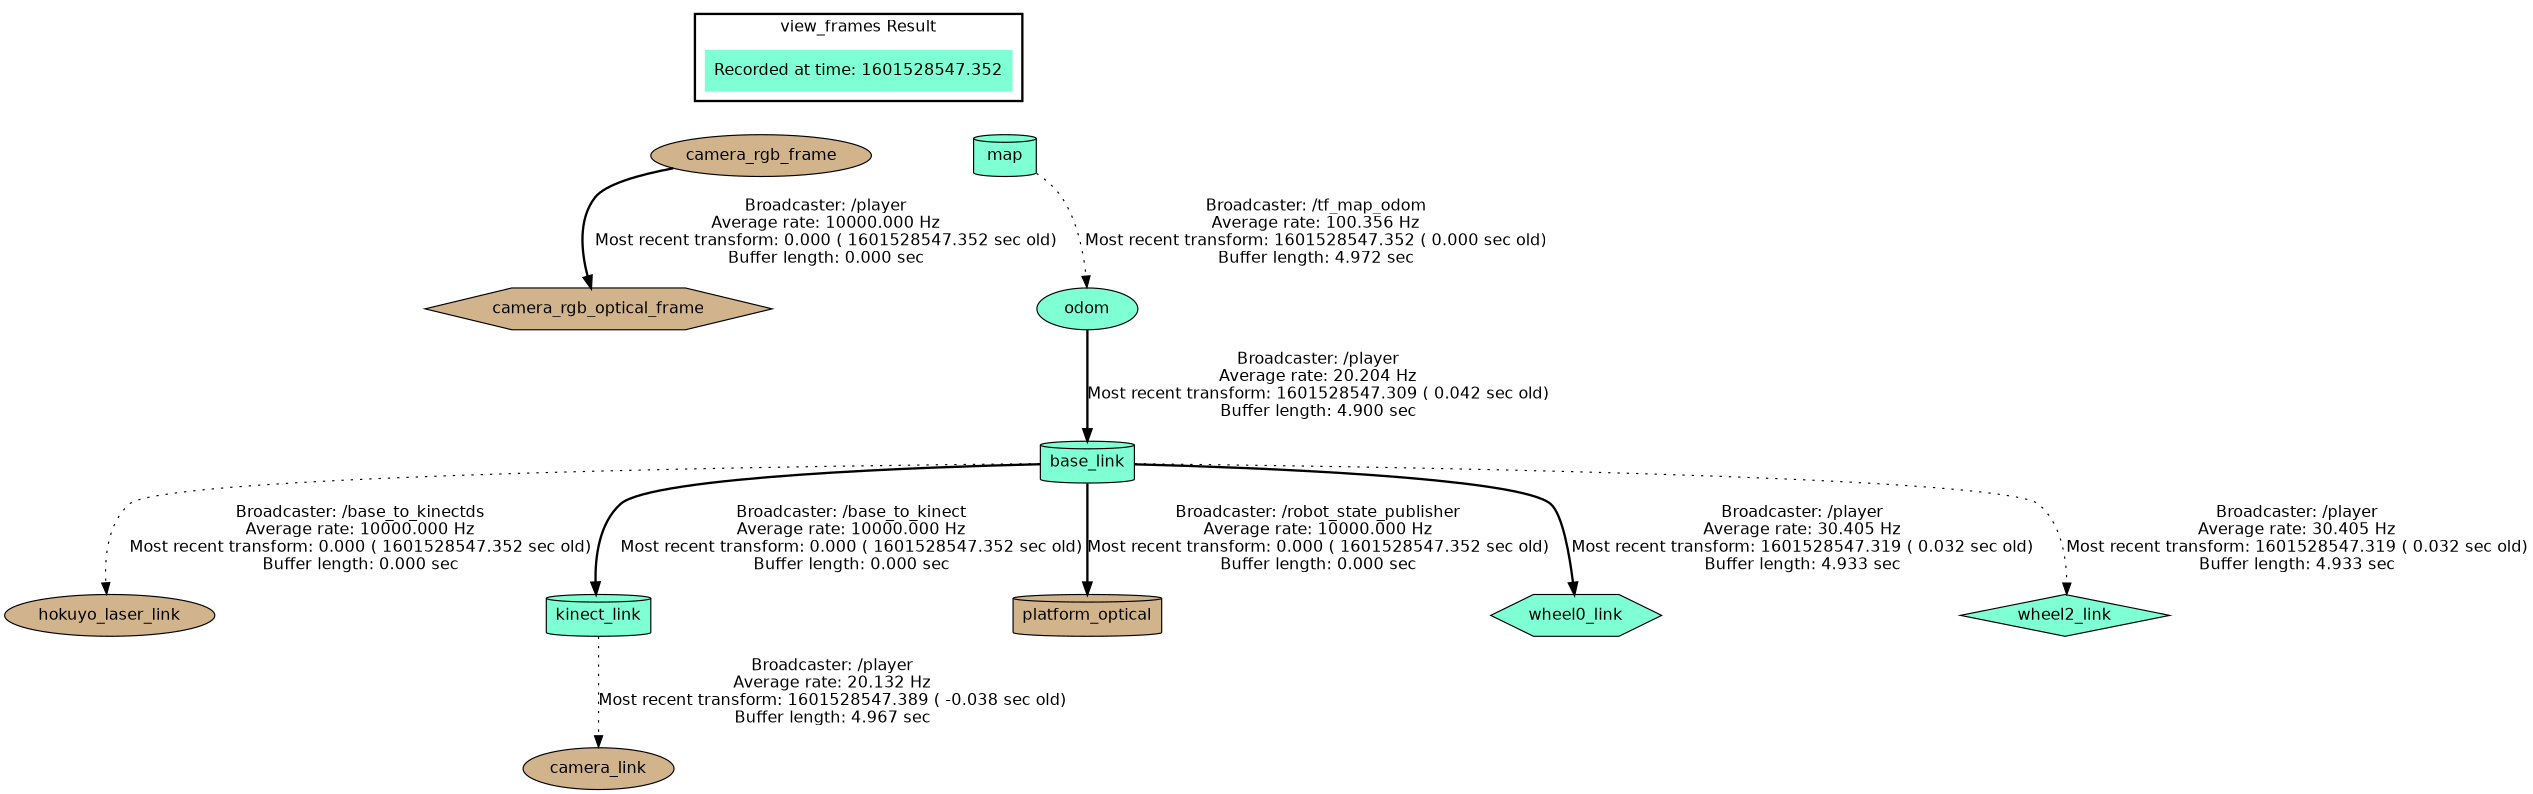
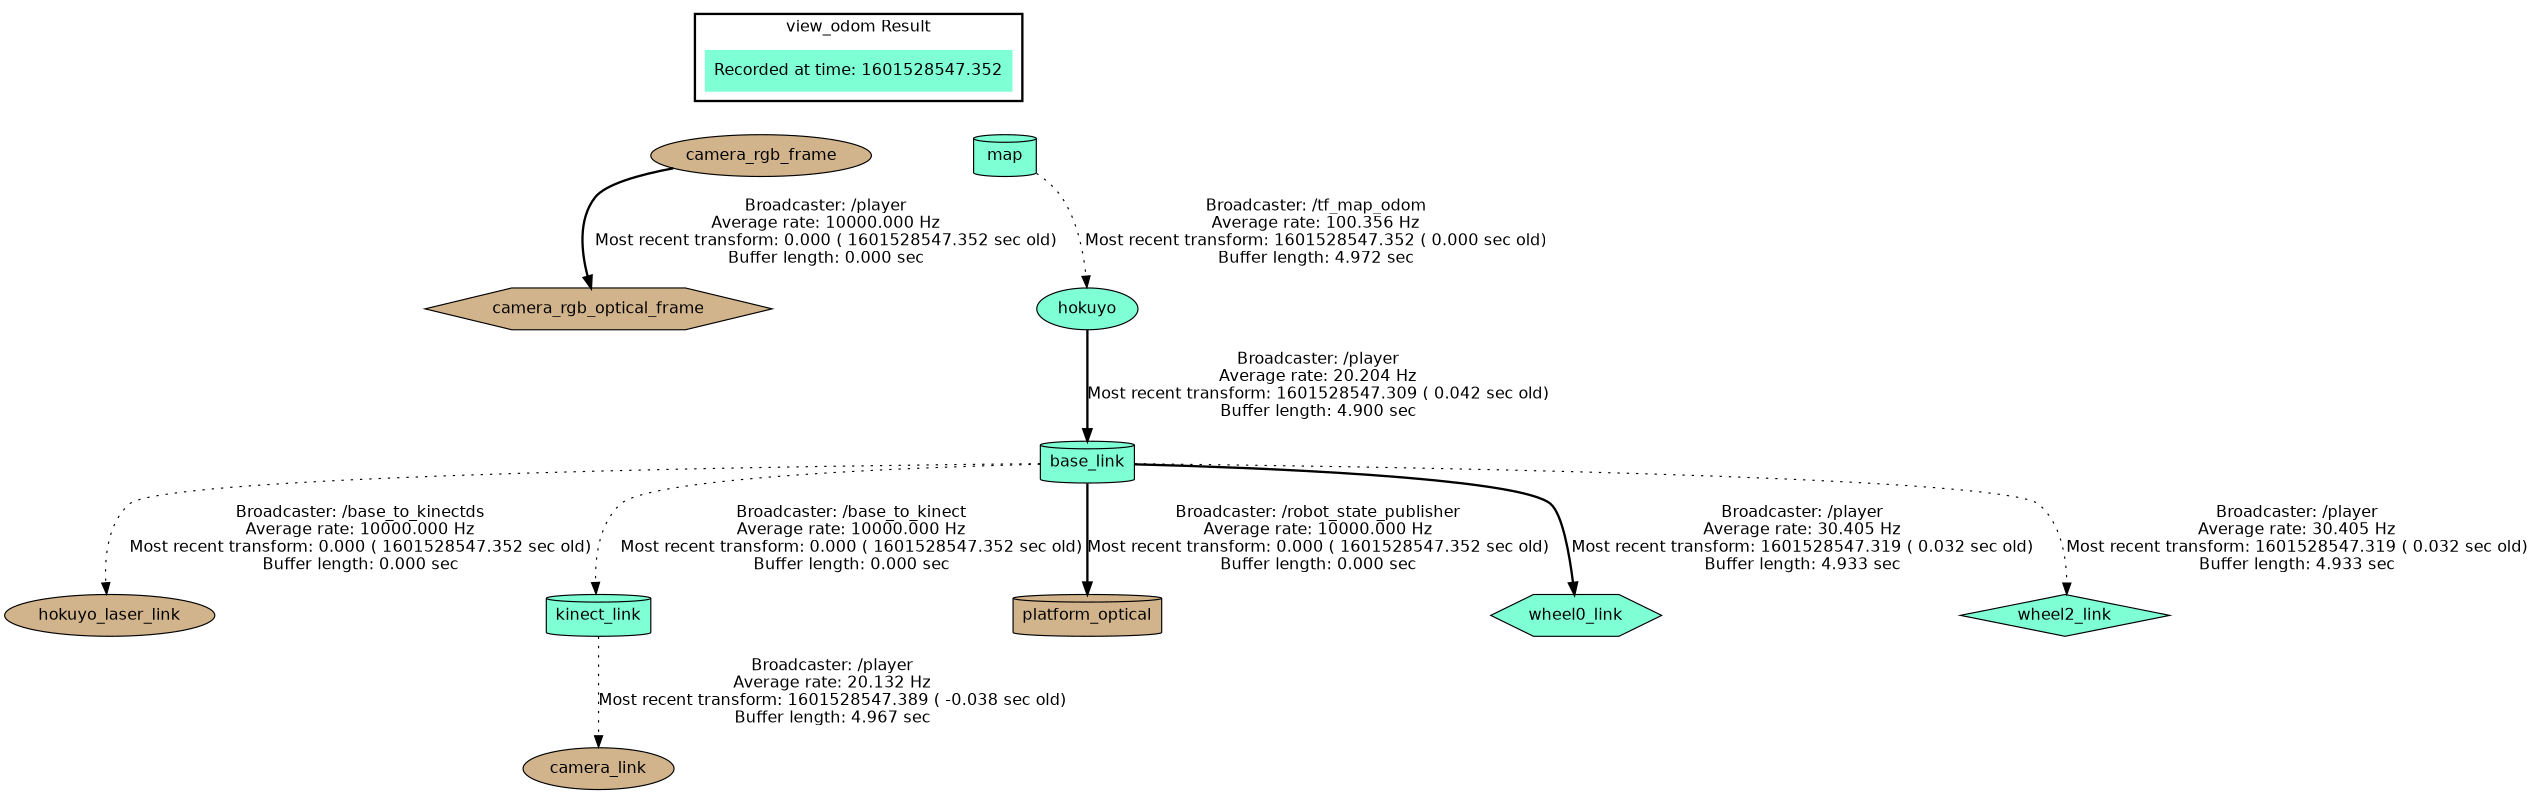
  digraph {
    fontname="DejaVu Sans"
    node [fillcolor=aquamarine fontname="DejaVu Sans" shape=ellipse style=filled]
    edge [fontname="DejaVu Sans" style=bold]
    "Recorded at time: 1601528547.352" [shape=plaintext]
    camera_rgb_frame [fillcolor=tan]
    map [shape=cylinder]
    hokuyo_laser_link [fillcolor=tan]
    base_link [shape=cylinder]
    kinect_link [shape=cylinder]
    n7 [fillcolor=tan label=platform_optical shape=cylinder]
    wheel0_link [shape=hexagon]
    wheel2_link [shape=diamond]
    camera_link [fillcolor=tan]
-   odom
+   odom [label=hokuyo]
    camera_rgb_optical_frame [fillcolor=tan shape=hexagon]
    subgraph cluster_1 {
      color=black
-     label="view_frames Result"
+     label="view_odom Result"
      style=bold
      "Recorded at time: 1601528547.352"
    }
    "Recorded at time: 1601528547.352" -> camera_rgb_frame [style=invis]
    "Recorded at time: 1601528547.352" -> map [style=invis]
    camera_rgb_frame -> camera_rgb_optical_frame [label="Broadcaster: /player\nAverage rate: 10000.000 Hz\nMost recent transform: 0.000 ( 1601528547.352 sec old)\nBuffer length: 0.000 sec\n"]
    map -> odom [label="Broadcaster: /tf_map_odom\nAverage rate: 100.356 Hz\nMost recent transform: 1601528547.352 ( 0.000 sec old)\nBuffer length: 4.972 sec\n" style=dotted]
    base_link -> hokuyo_laser_link [label="Broadcaster: /base_to_kinectds\nAverage rate: 10000.000 Hz\nMost recent transform: 0.000 ( 1601528547.352 sec old)\nBuffer length: 0.000 sec\n" style=dotted]
-   base_link -> kinect_link [label="Broadcaster: /base_to_kinect\nAverage rate: 10000.000 Hz\nMost recent transform: 0.000 ( 1601528547.352 sec old)\nBuffer length: 0.000 sec\n"]
+   base_link -> kinect_link [label="Broadcaster: /base_to_kinect\nAverage rate: 10000.000 Hz\nMost recent transform: 0.000 ( 1601528547.352 sec old)\nBuffer length: 0.000 sec\n" style=dotted]
    base_link -> n7 [label="Broadcaster: /robot_state_publisher\nAverage rate: 10000.000 Hz\nMost recent transform: 0.000 ( 1601528547.352 sec old)\nBuffer length: 0.000 sec\n"]
    base_link -> wheel0_link [label="Broadcaster: /player\nAverage rate: 30.405 Hz\nMost recent transform: 1601528547.319 ( 0.032 sec old)\nBuffer length: 4.933 sec\n"]
    base_link -> wheel2_link [label="Broadcaster: /player\nAverage rate: 30.405 Hz\nMost recent transform: 1601528547.319 ( 0.032 sec old)\nBuffer length: 4.933 sec\n" style=dotted]
    kinect_link -> camera_link [label="Broadcaster: /player\nAverage rate: 20.132 Hz\nMost recent transform: 1601528547.389 ( -0.038 sec old)\nBuffer length: 4.967 sec\n" style=dotted]
    odom -> base_link [label="Broadcaster: /player\nAverage rate: 20.204 Hz\nMost recent transform: 1601528547.309 ( 0.042 sec old)\nBuffer length: 4.900 sec\n"]
  }
